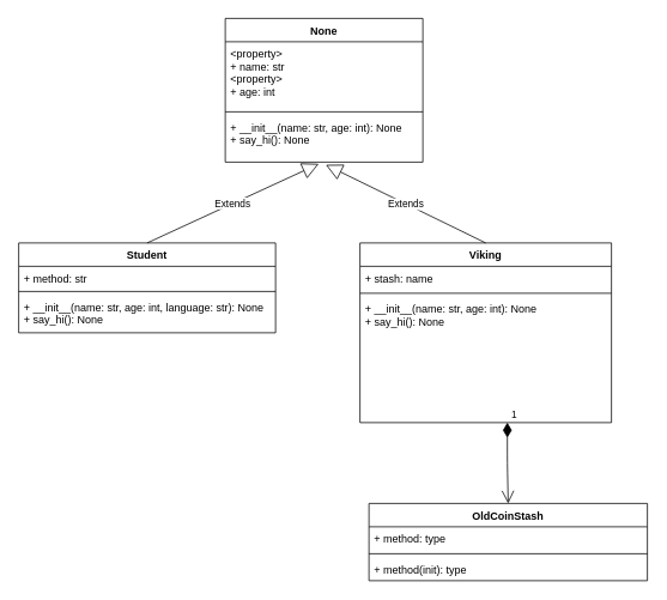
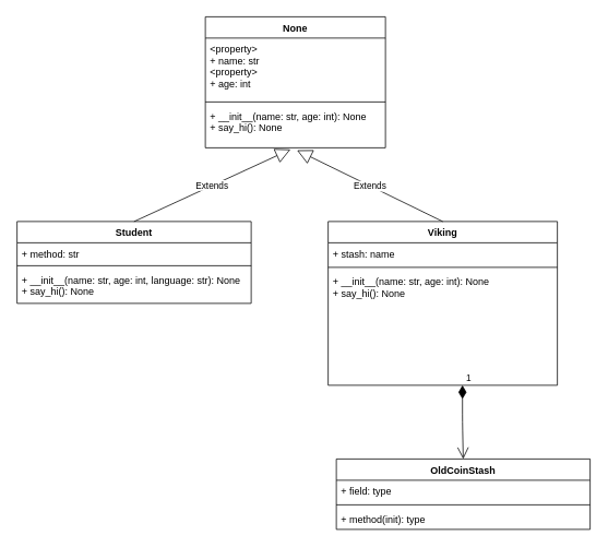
  <mxCell id="0" />
  <mxCell id="1" parent="0" />
  <mxCell id="2" value="None" style="swimlane;fontStyle=1;align=center;verticalAlign=top;childLayout=stackLayout;horizontal=1;startSize=26;horizontalStack=0;resizeParent=1;resizeParentMax=0;resizeLast=0;collapsible=1;marginBottom=0;" vertex="1" parent="1"><mxGeometry x="250" y="20" width="220" height="160" as="geometry" /></mxCell>
  <mxCell id="3" value="&lt;property&gt;&#10;+ name: str&#10;&lt;property&gt;&#10;+ age: int" style="text;strokeColor=none;fillColor=none;align=left;verticalAlign=top;spacingLeft=4;spacingRight=4;overflow=hidden;rotatable=0;points=[[0,0.5],[1,0.5]];portConstraint=eastwest;" vertex="1" parent="2"><mxGeometry y="26" width="220" height="74" as="geometry" /></mxCell>
  <mxCell id="4" value="" style="line;strokeWidth=1;fillColor=none;align=left;verticalAlign=middle;spacingTop=-1;spacingLeft=3;spacingRight=3;rotatable=0;labelPosition=right;points=[];portConstraint=eastwest;" vertex="1" parent="2"><mxGeometry y="100" width="220" height="8" as="geometry" /></mxCell>
  <mxCell id="5" value="+ __init__(name: str, age: int): None&#10;+ say_hi(): None" style="text;strokeColor=none;fillColor=none;align=left;verticalAlign=top;spacingLeft=4;spacingRight=4;overflow=hidden;rotatable=0;points=[[0,0.5],[1,0.5]];portConstraint=eastwest;" vertex="1" parent="2"><mxGeometry y="108" width="220" height="52" as="geometry" /></mxCell>
  <mxCell id="6" value="Student" style="swimlane;fontStyle=1;align=center;verticalAlign=top;childLayout=stackLayout;horizontal=1;startSize=26;horizontalStack=0;resizeParent=1;resizeParentMax=0;resizeLast=0;collapsible=1;marginBottom=0;" vertex="1" parent="1"><mxGeometry x="20" y="270" width="286" height="100" as="geometry" /></mxCell>
  <mxCell id="7" value="+ method: str" style="text;strokeColor=none;fillColor=none;align=left;verticalAlign=top;spacingLeft=4;spacingRight=4;overflow=hidden;rotatable=0;points=[[0,0.5],[1,0.5]];portConstraint=eastwest;" vertex="1" parent="6"><mxGeometry y="26" width="286" height="24" as="geometry" /></mxCell>
  <mxCell id="8" value="" style="line;strokeWidth=1;fillColor=none;align=left;verticalAlign=middle;spacingTop=-1;spacingLeft=3;spacingRight=3;rotatable=0;labelPosition=right;points=[];portConstraint=eastwest;" vertex="1" parent="6"><mxGeometry y="50" width="286" height="8" as="geometry" /></mxCell>
  <mxCell id="9" value="+ __init__(name: str, age: int, language: str): None&#10;+ say_hi(): None" style="text;strokeColor=none;fillColor=none;align=left;verticalAlign=top;spacingLeft=4;spacingRight=4;overflow=hidden;rotatable=0;points=[[0,0.5],[1,0.5]];portConstraint=eastwest;" vertex="1" parent="6"><mxGeometry y="58" width="286" height="42" as="geometry" /></mxCell>
  <mxCell id="10" value="Extends" style="endArrow=block;endSize=16;endFill=0;html=1;exitX=0.5;exitY=0;exitDx=0;exitDy=0;entryX=0.473;entryY=1.038;entryDx=0;entryDy=0;entryPerimeter=0;" edge="1" parent="1" source="6" target="5"><mxGeometry width="160" relative="1" as="geometry"><mxPoint x="260" y="520" as="sourcePoint" /><mxPoint x="420" y="520" as="targetPoint" /></mxGeometry></mxCell>
  <mxCell id="11" value="Viking" style="swimlane;fontStyle=1;align=center;verticalAlign=top;childLayout=stackLayout;horizontal=1;startSize=26;horizontalStack=0;resizeParent=1;resizeParentMax=0;resizeLast=0;collapsible=1;marginBottom=0;" vertex="1" parent="1"><mxGeometry x="400" y="270" width="280" height="200" as="geometry" /></mxCell>
  <mxCell id="12" value="+ stash: name" style="text;strokeColor=none;fillColor=none;align=left;verticalAlign=top;spacingLeft=4;spacingRight=4;overflow=hidden;rotatable=0;points=[[0,0.5],[1,0.5]];portConstraint=eastwest;" vertex="1" parent="11"><mxGeometry y="26" width="280" height="26" as="geometry" /></mxCell>
  <mxCell id="13" value="" style="line;strokeWidth=1;fillColor=none;align=left;verticalAlign=middle;spacingTop=-1;spacingLeft=3;spacingRight=3;rotatable=0;labelPosition=right;points=[];portConstraint=eastwest;" vertex="1" parent="11"><mxGeometry y="52" width="280" height="8" as="geometry" /></mxCell>
  <mxCell id="14" value="+ __init__(name: str, age: int): None&#10;+ say_hi(): None" style="text;strokeColor=none;fillColor=none;align=left;verticalAlign=top;spacingLeft=4;spacingRight=4;overflow=hidden;rotatable=0;points=[[0,0.5],[1,0.5]];portConstraint=eastwest;" vertex="1" parent="11"><mxGeometry y="60" width="280" height="140" as="geometry" /></mxCell>
  <mxCell id="15" value="Extends" style="endArrow=block;endSize=16;endFill=0;html=1;exitX=0.5;exitY=0;exitDx=0;exitDy=0;entryX=0.509;entryY=1.058;entryDx=0;entryDy=0;entryPerimeter=0;" edge="1" parent="1" source="11" target="5"><mxGeometry width="160" relative="1" as="geometry"><mxPoint x="260" y="590" as="sourcePoint" /><mxPoint x="420" y="590" as="targetPoint" /></mxGeometry></mxCell>
  <mxCell id="16" value="1" style="endArrow=open;html=1;endSize=12;startArrow=diamondThin;startSize=14;startFill=1;edgeStyle=orthogonalEdgeStyle;align=left;verticalAlign=bottom;exitX=0.586;exitY=1;exitDx=0;exitDy=0;exitPerimeter=0;" edge="1" parent="1" source="14" target="17"><mxGeometry x="-1" y="3" relative="1" as="geometry"><mxPoint x="260" y="590" as="sourcePoint" /><mxPoint x="564" y="850" as="targetPoint" /></mxGeometry></mxCell>
  <mxCell id="17" value="OldCoinStash" style="swimlane;fontStyle=1;align=center;verticalAlign=top;childLayout=stackLayout;horizontal=1;startSize=26;horizontalStack=0;resizeParent=1;resizeParentMax=0;resizeLast=0;collapsible=1;marginBottom=0;" vertex="1" parent="1"><mxGeometry x="410" y="560" width="310" height="86" as="geometry" /></mxCell>
- <mxCell id="18" value="+ method: type" style="text;strokeColor=none;fillColor=none;align=left;verticalAlign=top;spacingLeft=4;spacingRight=4;overflow=hidden;rotatable=0;points=[[0,0.5],[1,0.5]];portConstraint=eastwest;" vertex="1" parent="17"><mxGeometry y="26" width="310" height="26" as="geometry" /></mxCell>
+ <mxCell id="18" value="+ field: type" style="text;strokeColor=none;fillColor=none;align=left;verticalAlign=top;spacingLeft=4;spacingRight=4;overflow=hidden;rotatable=0;points=[[0,0.5],[1,0.5]];portConstraint=eastwest;" vertex="1" parent="17"><mxGeometry y="26" width="310" height="26" as="geometry" /></mxCell>
  <mxCell id="19" value="" style="line;strokeWidth=1;fillColor=none;align=left;verticalAlign=middle;spacingTop=-1;spacingLeft=3;spacingRight=3;rotatable=0;labelPosition=right;points=[];portConstraint=eastwest;" vertex="1" parent="17"><mxGeometry y="52" width="310" height="8" as="geometry" /></mxCell>
  <mxCell id="20" value="+ method(init): type" style="text;strokeColor=none;fillColor=none;align=left;verticalAlign=top;spacingLeft=4;spacingRight=4;overflow=hidden;rotatable=0;points=[[0,0.5],[1,0.5]];portConstraint=eastwest;" vertex="1" parent="17"><mxGeometry y="60" width="310" height="26" as="geometry" /></mxCell>
